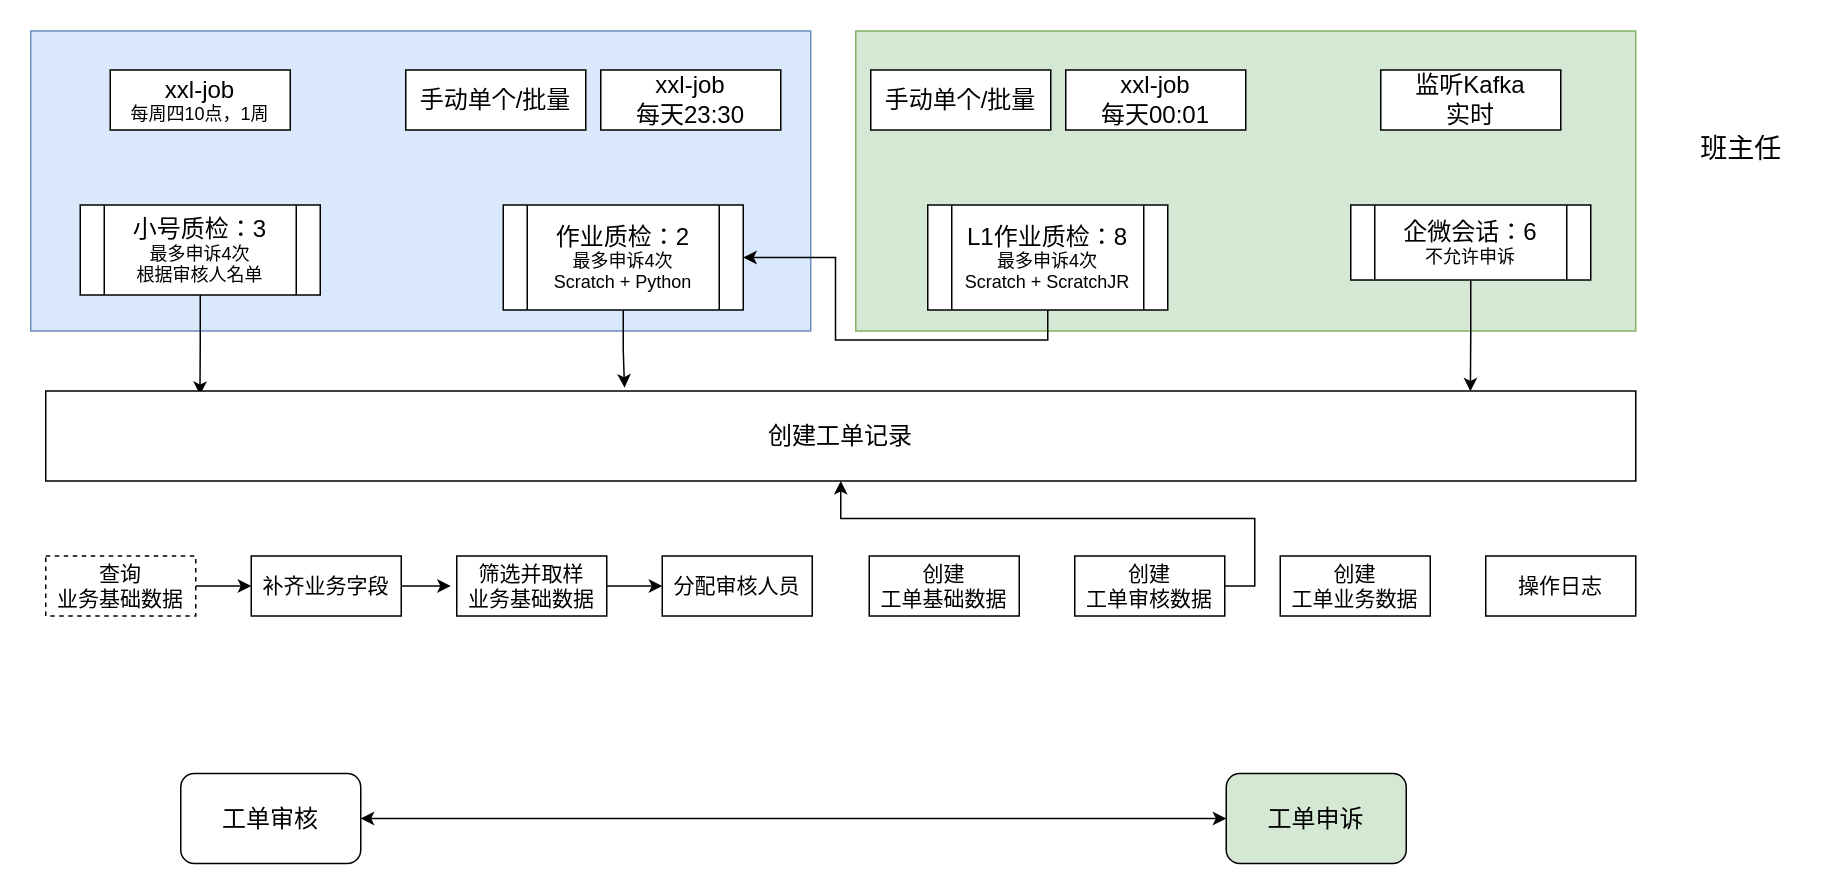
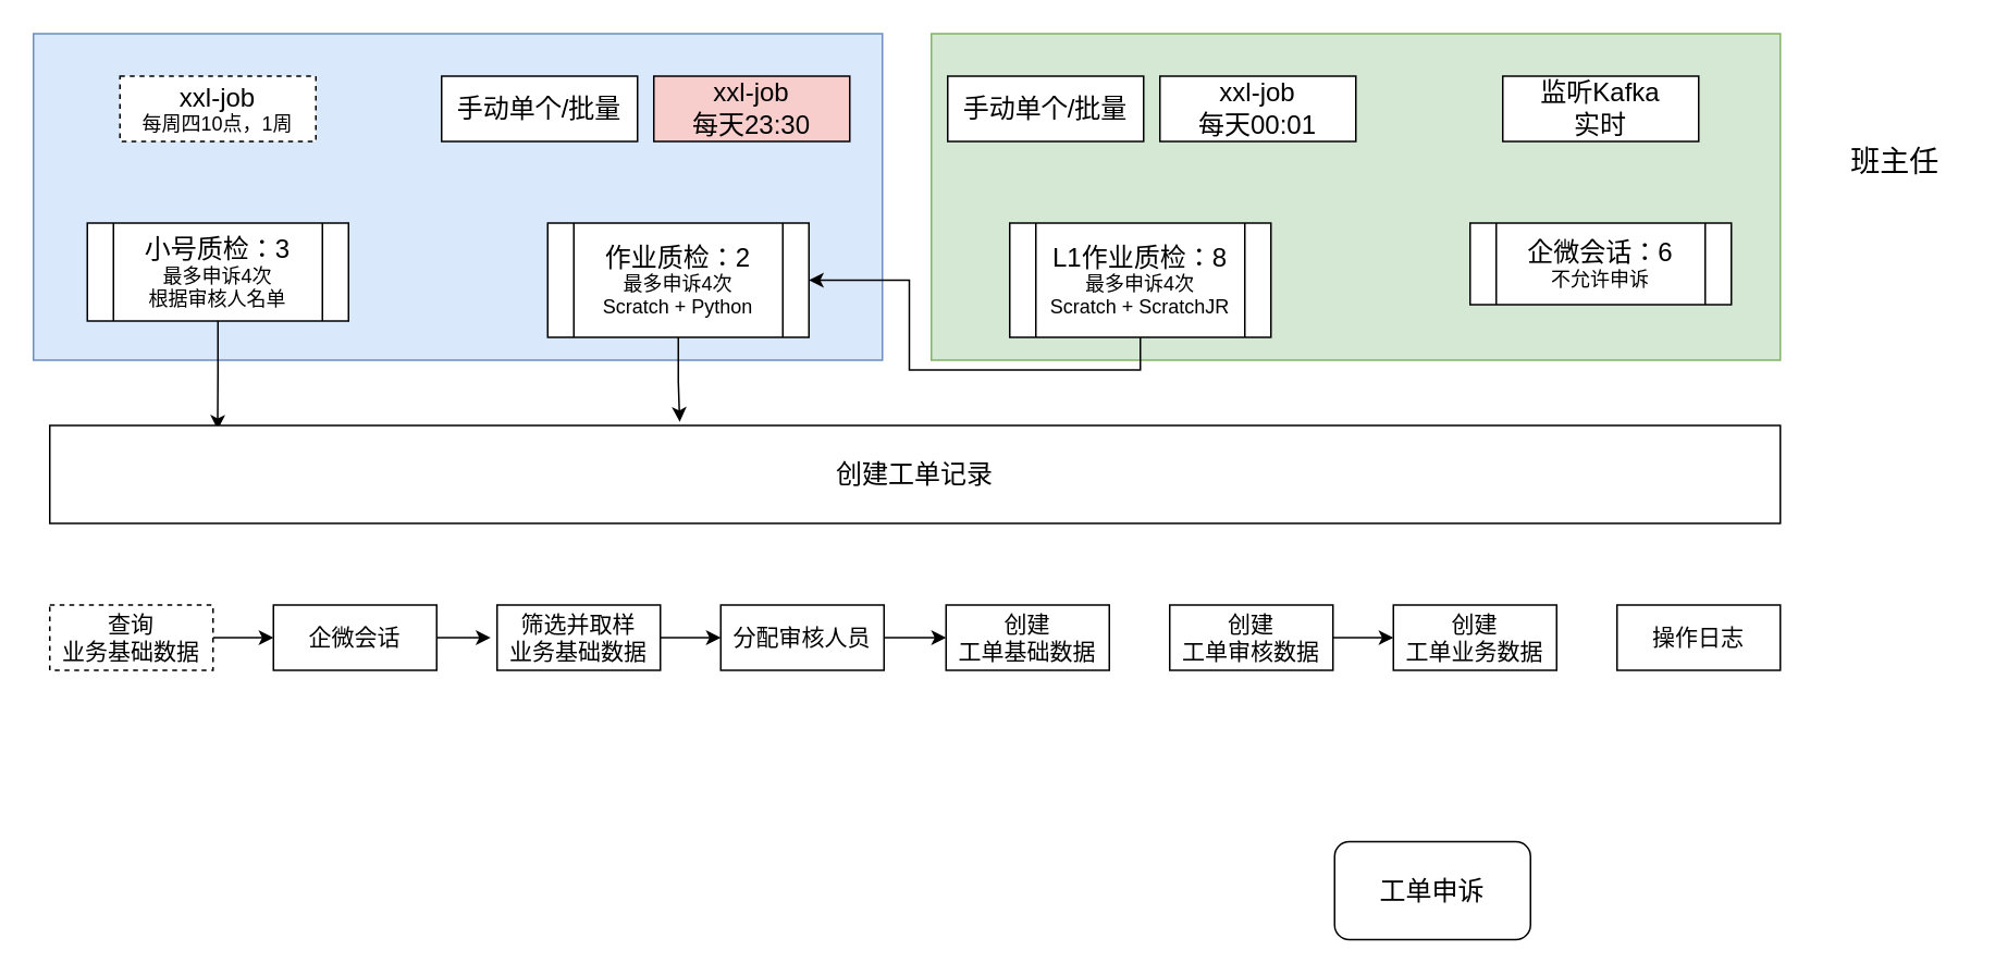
  <mxCell id="0" />
  <mxCell id="1" parent="0" />
  <mxCell id="2" value="" style="rounded=0;whiteSpace=wrap;html=1;fillColor=#d5e8d4;strokeColor=#82b366;" vertex="1" parent="1"><mxGeometry x="570" y="20" width="520" height="200" as="geometry" /></mxCell>
  <mxCell id="3" value="" style="rounded=0;whiteSpace=wrap;html=1;fillColor=#dae8fc;strokeColor=#6c8ebf;" vertex="1" parent="1"><mxGeometry x="20" y="20" width="520" height="200" as="geometry" /></mxCell>
  <mxCell id="4" style="edgeStyle=orthogonalEdgeStyle;rounded=0;orthogonalLoop=1;jettySize=auto;html=1;exitX=0.5;exitY=1;exitDx=0;exitDy=0;entryX=0.097;entryY=0.044;entryDx=0;entryDy=0;entryPerimeter=0;" edge="1" parent="1" source="5" target="17"><mxGeometry relative="1" as="geometry" /></mxCell>
  <mxCell id="5" value="&lt;font style=&quot;&quot;&gt;&lt;span style=&quot;font-size: 16px;&quot;&gt;小号质检：3&lt;/span&gt;&lt;br&gt;&lt;font style=&quot;font-size: 12px;&quot;&gt;最多申诉4次&lt;br&gt;&lt;/font&gt;根据审核人名单&lt;br&gt;&lt;/font&gt;" style="shape=process;whiteSpace=wrap;html=1;backgroundOutline=1;" vertex="1" parent="1"><mxGeometry x="53" y="136" width="160" height="60" as="geometry" /></mxCell>
  <mxCell id="6" style="edgeStyle=orthogonalEdgeStyle;rounded=0;orthogonalLoop=1;jettySize=auto;html=1;exitX=0.5;exitY=1;exitDx=0;exitDy=0;entryX=0.364;entryY=-0.037;entryDx=0;entryDy=0;entryPerimeter=0;" edge="1" parent="1" source="7" target="17"><mxGeometry relative="1" as="geometry" /></mxCell>
  <mxCell id="7" value="&lt;font style=&quot;&quot;&gt;&lt;span style=&quot;font-size: 16px;&quot;&gt;作业质检：2&lt;/span&gt;&lt;br&gt;&lt;font style=&quot;font-size: 12px;&quot;&gt;最多申诉4次&lt;br&gt;&lt;/font&gt;Scratch + Python&lt;br&gt;&lt;/font&gt;" style="shape=process;whiteSpace=wrap;html=1;backgroundOutline=1;" vertex="1" parent="1"><mxGeometry x="335" y="136" width="160" height="70" as="geometry" /></mxCell>
  <mxCell id="8" style="edgeStyle=orthogonalEdgeStyle;rounded=0;orthogonalLoop=1;jettySize=auto;html=1;exitX=0.5;exitY=1;exitDx=0;exitDy=0;" edge="1" parent="1" source="9" target="7"><mxGeometry relative="1" as="geometry" /></mxCell>
  <mxCell id="9" value="&lt;font style=&quot;&quot;&gt;&lt;span style=&quot;font-size: 16px;&quot;&gt;L1作业质检：8&lt;/span&gt;&lt;br&gt;&lt;font style=&quot;font-size: 12px;&quot;&gt;最多申诉4次&lt;br&gt;&lt;/font&gt;Scratch + ScratchJR&lt;br&gt;&lt;/font&gt;" style="shape=process;whiteSpace=wrap;html=1;backgroundOutline=1;" vertex="1" parent="1"><mxGeometry x="618" y="136" width="160" height="70" as="geometry" /></mxCell>
- <mxCell id="10" value="&lt;span style=&quot;font-size: 16px;&quot;&gt;xxl-job&lt;/span&gt;&lt;br&gt;&lt;font style=&quot;font-size: 12px;&quot;&gt;每周四10点，1周&lt;/font&gt;" style="rounded=0;whiteSpace=wrap;html=1;" vertex="1" parent="1"><mxGeometry x="73" y="46" width="120" height="40" as="geometry" /></mxCell>
- <mxCell id="11" value="&lt;span style=&quot;font-size: 16px;&quot;&gt;xxl-job&lt;br&gt;每&lt;/span&gt;&lt;font style=&quot;font-size: 16px;&quot;&gt;天23:30&lt;/font&gt;" style="rounded=0;whiteSpace=wrap;html=1;" vertex="1" parent="1"><mxGeometry x="400" y="46" width="120" height="40" as="geometry" /></mxCell>
+ <mxCell id="10" value="&lt;span style=&quot;font-size: 16px;&quot;&gt;xxl-job&lt;/span&gt;&lt;br&gt;&lt;font style=&quot;font-size: 12px;&quot;&gt;每周四10点，1周&lt;/font&gt;" style="rounded=0;whiteSpace=wrap;html=1;dashed=1;" vertex="1" parent="1"><mxGeometry x="73" y="46" width="120" height="40" as="geometry" /></mxCell>
+ <mxCell id="11" value="&lt;span style=&quot;font-size: 16px;&quot;&gt;xxl-job&lt;br&gt;每&lt;/span&gt;&lt;font style=&quot;font-size: 16px;&quot;&gt;天23:30&lt;/font&gt;" style="rounded=0;whiteSpace=wrap;html=1;fillColor=#f8cecc;" vertex="1" parent="1"><mxGeometry x="400" y="46" width="120" height="40" as="geometry" /></mxCell>
  <mxCell id="12" value="&lt;span style=&quot;font-size: 16px;&quot;&gt;xxl-job&lt;br&gt;每&lt;/span&gt;&lt;font style=&quot;font-size: 16px;&quot;&gt;天00:01&lt;/font&gt;" style="rounded=0;whiteSpace=wrap;html=1;" vertex="1" parent="1"><mxGeometry x="710" y="46" width="120" height="40" as="geometry" /></mxCell>
- <mxCell id="13" style="edgeStyle=orthogonalEdgeStyle;rounded=0;orthogonalLoop=1;jettySize=auto;html=1;exitX=0.5;exitY=1;exitDx=0;exitDy=0;entryX=0.896;entryY=0.004;entryDx=0;entryDy=0;entryPerimeter=0;" edge="1" parent="1" source="14" target="17"><mxGeometry relative="1" as="geometry" /></mxCell>
  <mxCell id="14" value="&lt;span style=&quot;font-size: 16px;&quot;&gt;企微会话：6&lt;/span&gt;&lt;br&gt;不允许申诉" style="shape=process;whiteSpace=wrap;html=1;backgroundOutline=1;" vertex="1" parent="1"><mxGeometry x="900" y="136" width="160" height="50" as="geometry" /></mxCell>
  <mxCell id="15" value="&lt;span style=&quot;font-size: 16px;&quot;&gt;监听Kafka&lt;br&gt;实时&lt;br&gt;&lt;/span&gt;" style="rounded=0;whiteSpace=wrap;html=1;" vertex="1" parent="1"><mxGeometry x="920" y="46" width="120" height="40" as="geometry" /></mxCell>
  <mxCell id="16" value="&lt;font style=&quot;font-size: 18px;&quot;&gt;班主任&lt;/font&gt;" style="text;html=1;align=center;verticalAlign=middle;resizable=0;points=[];autosize=1;strokeColor=none;fillColor=none;" vertex="1" parent="1"><mxGeometry x="1120" y="79" width="80" height="40" as="geometry" /></mxCell>
  <mxCell id="17" value="&lt;span style=&quot;font-size: 16px;&quot;&gt;创建工单记录&lt;/span&gt;" style="rounded=0;whiteSpace=wrap;html=1;" vertex="1" parent="1"><mxGeometry x="30" y="260" width="1060" height="60" as="geometry" /></mxCell>
  <mxCell id="18" value="&lt;font style=&quot;font-size: 16px;&quot;&gt;手动单个/批量&lt;/font&gt;" style="rounded=0;whiteSpace=wrap;html=1;" vertex="1" parent="1"><mxGeometry x="270" y="46" width="120" height="40" as="geometry" /></mxCell>
  <mxCell id="19" value="&lt;span style=&quot;font-size: 16px;&quot;&gt;手动单个/批量&lt;/span&gt;" style="rounded=0;whiteSpace=wrap;html=1;" vertex="1" parent="1"><mxGeometry x="580" y="46" width="120" height="40" as="geometry" /></mxCell>
  <mxCell id="20" style="edgeStyle=orthogonalEdgeStyle;rounded=0;orthogonalLoop=1;jettySize=auto;html=1;exitX=1;exitY=0.5;exitDx=0;exitDy=0;entryX=0;entryY=0.5;entryDx=0;entryDy=0;" edge="1" parent="1" source="21" target="23"><mxGeometry relative="1" as="geometry" /></mxCell>
  <mxCell id="21" value="&lt;font style=&quot;font-size: 14px;&quot;&gt;查询&lt;br&gt;业务基础数据&lt;/font&gt;" style="rounded=0;whiteSpace=wrap;html=1;dashed=1;" vertex="1" parent="1"><mxGeometry x="30" y="370" width="100" height="40" as="geometry" /></mxCell>
  <mxCell id="22" style="edgeStyle=orthogonalEdgeStyle;rounded=0;orthogonalLoop=1;jettySize=auto;html=1;exitX=1;exitY=0.5;exitDx=0;exitDy=0;" edge="1" parent="1" source="23"><mxGeometry relative="1" as="geometry"><mxPoint x="300" y="389.5" as="targetPoint" /></mxGeometry></mxCell>
- <mxCell id="23" value="&lt;font style=&quot;font-size: 14px;&quot;&gt;补齐业务字段&lt;/font&gt;" style="rounded=0;whiteSpace=wrap;html=1;" vertex="1" parent="1"><mxGeometry x="167" y="370" width="100" height="40" as="geometry" /></mxCell>
+ <mxCell id="23" value="&lt;font style=&quot;font-size: 14px;&quot;&gt;企微会话&lt;/font&gt;" style="rounded=0;whiteSpace=wrap;html=1;" vertex="1" parent="1"><mxGeometry x="167" y="370" width="100" height="40" as="geometry" /></mxCell>
  <mxCell id="24" style="edgeStyle=orthogonalEdgeStyle;rounded=0;orthogonalLoop=1;jettySize=auto;html=1;exitX=1;exitY=0.5;exitDx=0;exitDy=0;entryX=0;entryY=0.5;entryDx=0;entryDy=0;" edge="1" parent="1" source="25" target="27"><mxGeometry relative="1" as="geometry" /></mxCell>
  <mxCell id="25" value="&lt;font style=&quot;font-size: 14px;&quot;&gt;筛选并取样&lt;br&gt;业务基础数据&lt;/font&gt;" style="rounded=0;whiteSpace=wrap;html=1;" vertex="1" parent="1"><mxGeometry x="304" y="370" width="100" height="40" as="geometry" /></mxCell>
+ <mxCell id="26" style="edgeStyle=orthogonalEdgeStyle;rounded=0;orthogonalLoop=1;jettySize=auto;html=1;exitX=1;exitY=0.5;exitDx=0;exitDy=0;" edge="1" parent="1" source="27" target="28"><mxGeometry relative="1" as="geometry" /></mxCell>
  <mxCell id="27" value="&lt;span style=&quot;font-size: 14px;&quot;&gt;分配审核人员&lt;/span&gt;" style="rounded=0;whiteSpace=wrap;html=1;" vertex="1" parent="1"><mxGeometry x="441" y="370" width="100" height="40" as="geometry" /></mxCell>
  <mxCell id="28" value="&lt;span style=&quot;font-size: 14px;&quot;&gt;创建&lt;br&gt;工单基础数据&lt;/span&gt;" style="rounded=0;whiteSpace=wrap;html=1;" vertex="1" parent="1"><mxGeometry x="579" y="370" width="100" height="40" as="geometry" /></mxCell>
- <mxCell id="29" style="edgeStyle=orthogonalEdgeStyle;rounded=0;orthogonalLoop=1;jettySize=auto;html=1;exitX=1;exitY=0.5;exitDx=0;exitDy=0;" edge="1" parent="1" source="30" target="17"><mxGeometry relative="1" as="geometry" /></mxCell>
+ <mxCell id="29" style="edgeStyle=orthogonalEdgeStyle;rounded=0;orthogonalLoop=1;jettySize=auto;html=1;exitX=1;exitY=0.5;exitDx=0;exitDy=0;entryX=0;entryY=0.5;entryDx=0;entryDy=0;" edge="1" parent="1" source="30" target="31"><mxGeometry relative="1" as="geometry" /></mxCell>
  <mxCell id="30" value="&lt;span style=&quot;font-size: 14px;&quot;&gt;创建&lt;br&gt;工单审核数据&lt;/span&gt;" style="rounded=0;whiteSpace=wrap;html=1;" vertex="1" parent="1"><mxGeometry x="716" y="370" width="100" height="40" as="geometry" /></mxCell>
  <mxCell id="31" value="&lt;span style=&quot;font-size: 14px;&quot;&gt;创建&lt;br&gt;工单业务数据&lt;/span&gt;" style="rounded=0;whiteSpace=wrap;html=1;" vertex="1" parent="1"><mxGeometry x="853" y="370" width="100" height="40" as="geometry" /></mxCell>
  <mxCell id="32" value="&lt;span style=&quot;font-size: 14px;&quot;&gt;操作日志&lt;/span&gt;" style="rounded=0;whiteSpace=wrap;html=1;" vertex="1" parent="1"><mxGeometry x="990" y="370" width="100" height="40" as="geometry" /></mxCell>
- <mxCell id="33" value="&lt;font style=&quot;font-size: 16px;&quot;&gt;工单审核&lt;/font&gt;" style="rounded=1;whiteSpace=wrap;html=1;" vertex="1" parent="1"><mxGeometry x="120" y="515" width="120" height="60" as="geometry" /></mxCell>
- <mxCell id="34" value="&lt;font style=&quot;font-size: 16px;&quot;&gt;工单申诉&lt;/font&gt;" style="rounded=1;whiteSpace=wrap;html=1;fillColor=#d5e8d4;" vertex="1" parent="1"><mxGeometry x="817" y="515" width="120" height="60" as="geometry" /></mxCell>
- <mxCell id="35" value="" style="endArrow=classic;startArrow=classic;html=1;rounded=0;exitX=0;exitY=0.5;exitDx=0;exitDy=0;entryX=1;entryY=0.5;entryDx=0;entryDy=0;" edge="1" parent="1" source="34" target="33"><mxGeometry width="50" height="50" relative="1" as="geometry"><mxPoint x="470" y="530" as="sourcePoint" /><mxPoint x="420" y="580" as="targetPoint" /></mxGeometry></mxCell>
+ <mxCell id="34" value="&lt;font style=&quot;font-size: 16px;&quot;&gt;工单申诉&lt;/font&gt;" style="rounded=1;whiteSpace=wrap;html=1;" vertex="1" parent="1"><mxGeometry x="817" y="515" width="120" height="60" as="geometry" /></mxCell>
